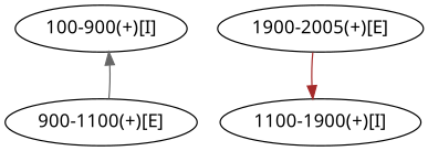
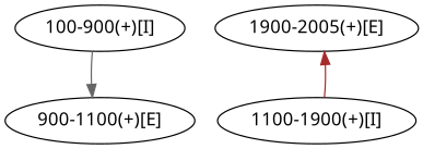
  strict digraph {
    fontname="Noto Sans"
    node [fontname="Noto Sans"]
    edge [fontname="Noto Sans"]
    "100-900(+)[I]" [ids="G1.1"]
    "900-1100(+)[E]" [ids="G1.1.2,G2.1.1"]
    "1900-2005(+)[E]" [ids="G2.1.2,G3.1.1"]
    "1100-1900(+)[I]" [ids="G2.1"]
-   "900-1100(+)[E]" -> "100-900(+)[I]" [color=gray40]
-   "1900-2005(+)[E]" -> "1100-1900(+)[I]" [color=brown]
+   "100-900(+)[I]" -> "900-1100(+)[E]" [color=gray40]
+   "1100-1900(+)[I]" -> "1900-2005(+)[E]" [color=brown]
  }
